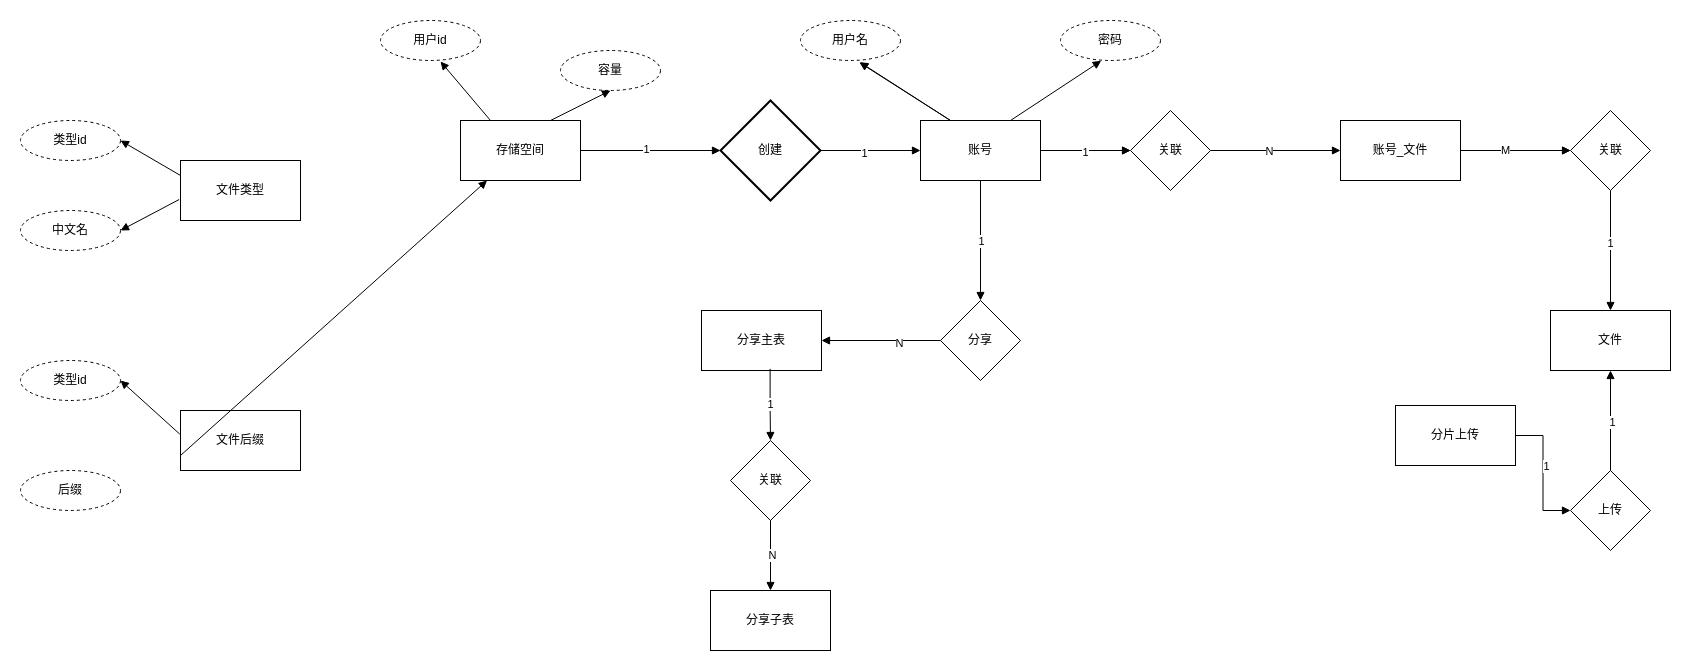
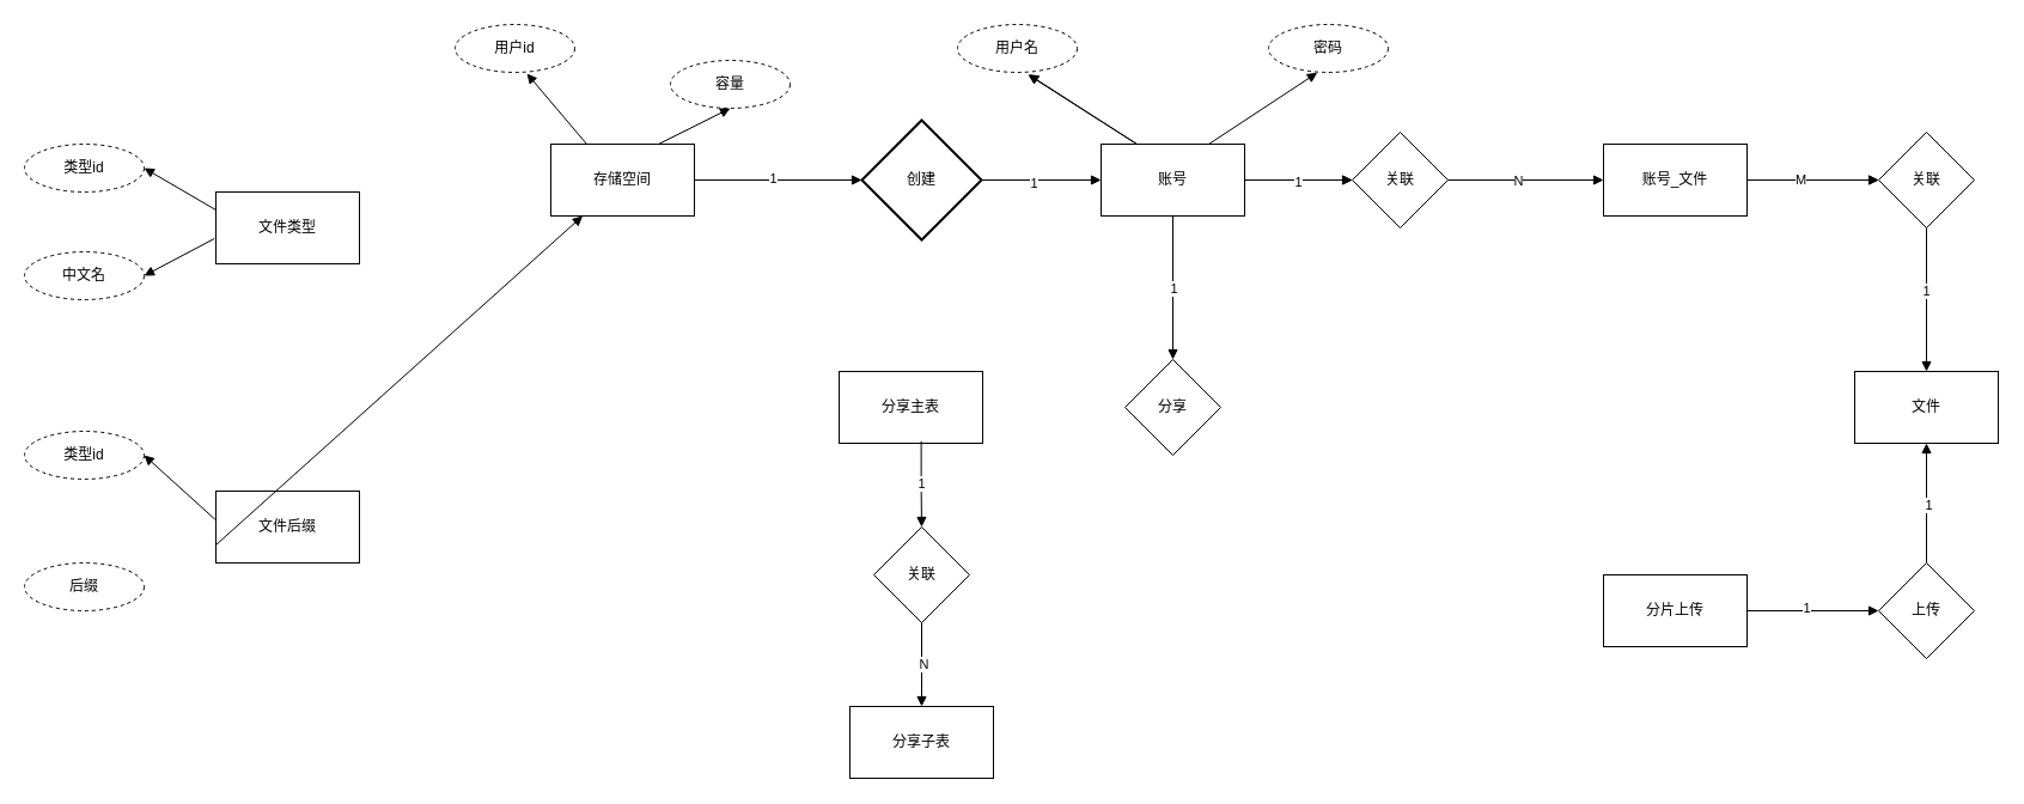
  <mxCell id="0" />
  <mxCell id="1" parent="0" />
  <mxCell id="2" value="文件类型" style="rounded=0;whiteSpace=wrap;html=1;" vertex="1" parent="1"><mxGeometry x="180" y="160" width="120" height="60" as="geometry" /></mxCell>
  <mxCell id="3" value="类型id" style="ellipse;whiteSpace=wrap;html=1;align=center;dashed=1;" vertex="1" parent="1"><mxGeometry x="20" y="120" width="100" height="40" as="geometry" /></mxCell>
  <mxCell id="4" value="中文名" style="ellipse;whiteSpace=wrap;html=1;align=center;dashed=1;" vertex="1" parent="1"><mxGeometry x="20" y="210" width="100" height="40" as="geometry" /></mxCell>
  <mxCell id="5" value="&#10;&lt;span style=&quot;color: rgba(0, 0, 0, 0); font-family: monospace; font-size: 0px; font-style: normal; font-variant-ligatures: normal; font-variant-caps: normal; font-weight: 400; letter-spacing: normal; orphans: 2; text-align: start; text-indent: 0px; text-transform: none; widows: 2; word-spacing: 0px; -webkit-text-stroke-width: 0px; white-space: nowrap; background-color: rgb(251, 251, 251); text-decoration-thickness: initial; text-decoration-style: initial; text-decoration-color: initial; display: inline !important; float: none;&quot;&gt;&amp;nbsp;&lt;/span&gt;&#10;&#10;" style="html=1;verticalAlign=bottom;endArrow=block;curved=0;rounded=0;entryX=1;entryY=0.5;entryDx=0;entryDy=0;exitX=0;exitY=0.25;exitDx=0;exitDy=0;" edge="1" parent="1" source="2" target="3"><mxGeometry width="80" relative="1" as="geometry"><mxPoint x="170" y="130" as="sourcePoint" /><mxPoint x="250" y="130" as="targetPoint" /></mxGeometry></mxCell>
  <mxCell id="6" value="" style="html=1;verticalAlign=bottom;endArrow=block;curved=0;rounded=0;exitX=-0.011;exitY=0.65;exitDx=0;exitDy=0;exitPerimeter=0;entryX=1;entryY=0.5;entryDx=0;entryDy=0;" edge="1" parent="1" source="2" target="4"><mxGeometry width="80" relative="1" as="geometry"><mxPoint x="150" y="270" as="sourcePoint" /><mxPoint x="230" y="270" as="targetPoint" /></mxGeometry></mxCell>
  <mxCell id="7" value="文件后缀" style="rounded=0;whiteSpace=wrap;html=1;" vertex="1" parent="1"><mxGeometry x="180" y="410" width="120" height="60" as="geometry" /></mxCell>
  <mxCell id="8" value="类型id" style="ellipse;whiteSpace=wrap;html=1;align=center;dashed=1;" vertex="1" parent="1"><mxGeometry x="20" y="360" width="100" height="40" as="geometry" /></mxCell>
  <mxCell id="9" value="后缀" style="ellipse;whiteSpace=wrap;html=1;align=center;dashed=1;" vertex="1" parent="1"><mxGeometry x="20" y="470" width="100" height="40" as="geometry" /></mxCell>
  <mxCell id="10" value="" style="html=1;verticalAlign=bottom;endArrow=block;curved=0;rounded=0;entryX=1;entryY=0.5;entryDx=0;entryDy=0;exitX=-0.006;exitY=0.394;exitDx=0;exitDy=0;exitPerimeter=0;" edge="1" parent="1" source="7" target="8"><mxGeometry width="80" relative="1" as="geometry"><mxPoint x="180" y="370" as="sourcePoint" /><mxPoint x="260" y="370" as="targetPoint" /></mxGeometry></mxCell>
  <mxCell id="11" value="" style="html=1;verticalAlign=bottom;endArrow=block;curved=0;rounded=0;exitX=0;exitY=0.75;exitDx=0;exitDy=0;" edge="1" parent="1" source="7" target="12"><mxGeometry x="0.008" width="80" relative="1" as="geometry"><mxPoint x="160" y="510" as="sourcePoint" /><mxPoint x="240" y="510" as="targetPoint" /><mxPoint as="offset" /></mxGeometry></mxCell>
  <mxCell id="12" value="存储空间" style="rounded=0;whiteSpace=wrap;html=1;" vertex="1" parent="1"><mxGeometry x="460" y="120" width="120" height="60" as="geometry" /></mxCell>
  <mxCell id="13" value="用户id" style="ellipse;whiteSpace=wrap;html=1;align=center;dashed=1;" vertex="1" parent="1"><mxGeometry x="380" y="20" width="100" height="40" as="geometry" /></mxCell>
  <mxCell id="14" value="容量" style="ellipse;whiteSpace=wrap;html=1;align=center;dashed=1;" vertex="1" parent="1"><mxGeometry x="560" y="50" width="100" height="40" as="geometry" /></mxCell>
  <mxCell id="15" value="" style="html=1;verticalAlign=bottom;endArrow=block;curved=0;rounded=0;entryX=0.6;entryY=1.025;entryDx=0;entryDy=0;entryPerimeter=0;exitX=0.25;exitY=0;exitDx=0;exitDy=0;" edge="1" parent="1" source="12" target="13"><mxGeometry x="0.009" width="80" relative="1" as="geometry"><mxPoint x="370" y="110" as="sourcePoint" /><mxPoint x="450" y="110" as="targetPoint" /><mxPoint as="offset" /></mxGeometry></mxCell>
  <mxCell id="16" value="" style="html=1;verticalAlign=bottom;endArrow=block;curved=0;rounded=0;entryX=0.5;entryY=1;entryDx=0;entryDy=0;exitX=0.75;exitY=0;exitDx=0;exitDy=0;" edge="1" parent="1" source="12" target="14"><mxGeometry width="80" relative="1" as="geometry"><mxPoint x="560" y="90" as="sourcePoint" /><mxPoint x="640" y="90" as="targetPoint" /></mxGeometry></mxCell>
  <mxCell id="17" value="创建" style="strokeWidth=2;html=1;shape=mxgraph.flowchart.decision;whiteSpace=wrap;" vertex="1" parent="1"><mxGeometry x="720" y="100" width="100" height="100" as="geometry" /></mxCell>
  <mxCell id="18" value="&#10;&lt;span style=&quot;color: rgba(0, 0, 0, 0); font-family: monospace; font-size: 0px; font-style: normal; font-variant-ligatures: normal; font-variant-caps: normal; font-weight: 400; letter-spacing: normal; orphans: 2; text-align: start; text-indent: 0px; text-transform: none; widows: 2; word-spacing: 0px; -webkit-text-stroke-width: 0px; white-space: nowrap; background-color: rgb(251, 251, 251); text-decoration-thickness: initial; text-decoration-style: initial; text-decoration-color: initial; display: inline !important; float: none;&quot;&gt;&amp;nbsp;&lt;/span&gt;&#10;&#10;" style="endArrow=block;endFill=1;html=1;edgeStyle=orthogonalEdgeStyle;align=left;verticalAlign=top;rounded=0;exitX=1;exitY=0.5;exitDx=0;exitDy=0;" edge="1" parent="1" source="12" target="17"><mxGeometry x="-1" relative="1" as="geometry"><mxPoint x="600" y="110" as="sourcePoint" /><mxPoint x="760" y="110" as="targetPoint" /></mxGeometry></mxCell>
  <mxCell id="19" value="1" style="edgeLabel;html=1;align=center;verticalAlign=middle;resizable=0;points=[];" vertex="1" connectable="0" parent="18"><mxGeometry x="-0.071" y="2" relative="1" as="geometry"><mxPoint as="offset" /></mxGeometry></mxCell>
  <mxCell id="20" value="" style="edgeStyle=orthogonalEdgeStyle;rounded=0;orthogonalLoop=1;jettySize=auto;html=1;" edge="1" parent="1" source="21" target="24"><mxGeometry relative="1" as="geometry" /></mxCell>
  <mxCell id="21" value="账号" style="rounded=0;whiteSpace=wrap;html=1;" vertex="1" parent="1"><mxGeometry x="920" y="120" width="120" height="60" as="geometry" /></mxCell>
  <mxCell id="22" value="" style="endArrow=block;endFill=1;html=1;edgeStyle=orthogonalEdgeStyle;align=left;verticalAlign=top;rounded=0;exitX=1;exitY=0.5;exitDx=0;exitDy=0;exitPerimeter=0;" edge="1" parent="1" source="17" target="21"><mxGeometry x="-1" relative="1" as="geometry"><mxPoint x="800" y="250" as="sourcePoint" /><mxPoint x="930" y="150" as="targetPoint" /><Array as="points" /></mxGeometry></mxCell>
  <mxCell id="23" value="1" style="edgeLabel;html=1;align=center;verticalAlign=middle;resizable=0;points=[];" vertex="1" connectable="0" parent="22"><mxGeometry x="-0.14" y="-2" relative="1" as="geometry"><mxPoint as="offset" /></mxGeometry></mxCell>
  <mxCell id="24" value="关联" style="rhombus;whiteSpace=wrap;html=1;" vertex="1" parent="1"><mxGeometry x="1130" y="110" width="80" height="80" as="geometry" /></mxCell>
  <mxCell id="25" value="" style="endArrow=block;endFill=1;html=1;edgeStyle=orthogonalEdgeStyle;align=left;verticalAlign=top;rounded=0;exitX=1;exitY=0.5;exitDx=0;exitDy=0;" edge="1" parent="1" source="21" target="24"><mxGeometry x="-1" relative="1" as="geometry"><mxPoint x="1100" y="320" as="sourcePoint" /><mxPoint x="1260" y="320" as="targetPoint" /></mxGeometry></mxCell>
  <mxCell id="26" value="1" style="edgeLabel;html=1;align=center;verticalAlign=middle;resizable=0;points=[];" vertex="1" connectable="0" parent="25"><mxGeometry x="-0.022" y="-1" relative="1" as="geometry"><mxPoint as="offset" /></mxGeometry></mxCell>
  <mxCell id="27" value="" style="endArrow=block;endFill=1;html=1;edgeStyle=orthogonalEdgeStyle;align=left;verticalAlign=top;rounded=0;entryX=0;entryY=0.5;entryDx=0;entryDy=0;" edge="1" parent="1" source="24" target="30"><mxGeometry x="-1" relative="1" as="geometry"><mxPoint x="1300" y="150" as="sourcePoint" /><mxPoint x="1330" y="150" as="targetPoint" /><mxPoint as="offset" /></mxGeometry></mxCell>
  <mxCell id="28" value="N" style="edgeLabel;html=1;align=center;verticalAlign=middle;resizable=0;points=[];" vertex="1" connectable="0" parent="27"><mxGeometry x="-0.103" relative="1" as="geometry"><mxPoint as="offset" /></mxGeometry></mxCell>
  <mxCell id="29" value="" style="edgeStyle=orthogonalEdgeStyle;rounded=0;orthogonalLoop=1;jettySize=auto;html=1;" edge="1" parent="1" source="30" target="31"><mxGeometry relative="1" as="geometry" /></mxCell>
  <mxCell id="30" value="账号_文件" style="rounded=0;whiteSpace=wrap;html=1;" vertex="1" parent="1"><mxGeometry x="1340" y="120" width="120" height="60" as="geometry" /></mxCell>
  <mxCell id="31" value="关联" style="rhombus;whiteSpace=wrap;html=1;" vertex="1" parent="1"><mxGeometry x="1570" y="110" width="80" height="80" as="geometry" /></mxCell>
  <mxCell id="32" value="" style="endArrow=block;endFill=1;html=1;edgeStyle=orthogonalEdgeStyle;align=left;verticalAlign=top;rounded=0;exitX=1;exitY=0.5;exitDx=0;exitDy=0;" edge="1" parent="1" source="30" target="31"><mxGeometry x="-1" relative="1" as="geometry"><mxPoint x="1430" y="320" as="sourcePoint" /><mxPoint x="1590" y="320" as="targetPoint" /><mxPoint as="offset" /></mxGeometry></mxCell>
  <mxCell id="33" value="M" style="edgeLabel;html=1;align=center;verticalAlign=middle;resizable=0;points=[];" vertex="1" connectable="0" parent="32"><mxGeometry x="-0.194" y="1" relative="1" as="geometry"><mxPoint as="offset" /></mxGeometry></mxCell>
  <mxCell id="34" value="文件" style="rounded=0;whiteSpace=wrap;html=1;" vertex="1" parent="1"><mxGeometry x="1550" y="310" width="120" height="60" as="geometry" /></mxCell>
  <mxCell id="35" value="" style="endArrow=block;endFill=1;html=1;edgeStyle=orthogonalEdgeStyle;align=left;verticalAlign=top;rounded=0;entryX=0.5;entryY=0;entryDx=0;entryDy=0;" edge="1" parent="1" source="31" target="34"><mxGeometry x="-1" relative="1" as="geometry"><mxPoint x="1380" y="260" as="sourcePoint" /><mxPoint x="1540" y="260" as="targetPoint" /></mxGeometry></mxCell>
  <mxCell id="36" value="1" style="edgeLabel;html=1;align=center;verticalAlign=middle;resizable=0;points=[];" vertex="1" connectable="0" parent="35"><mxGeometry x="-0.133" y="-1" relative="1" as="geometry"><mxPoint as="offset" /></mxGeometry></mxCell>
  <mxCell id="37" value="上传" style="rhombus;whiteSpace=wrap;html=1;" vertex="1" parent="1"><mxGeometry x="1570" y="470" width="80" height="80" as="geometry" /></mxCell>
  <mxCell id="38" value="" style="endArrow=block;endFill=1;html=1;edgeStyle=orthogonalEdgeStyle;align=left;verticalAlign=top;rounded=0;entryX=0.5;entryY=1;entryDx=0;entryDy=0;" edge="1" parent="1" source="37" target="34"><mxGeometry x="-1" relative="1" as="geometry"><mxPoint x="1460" y="420" as="sourcePoint" /><mxPoint x="1620" y="420" as="targetPoint" /></mxGeometry></mxCell>
  <mxCell id="39" value="1" style="edgeLabel;html=1;align=center;verticalAlign=middle;resizable=0;points=[];" vertex="1" connectable="0" parent="38"><mxGeometry x="-0.02" y="-1" relative="1" as="geometry"><mxPoint as="offset" /></mxGeometry></mxCell>
- <mxCell id="40" value="分片上传" style="rounded=0;whiteSpace=wrap;html=1;" vertex="1" parent="1"><mxGeometry x="1395" y="405" width="120" height="60" as="geometry" /></mxCell>
+ <mxCell id="40" value="分片上传" style="rounded=0;whiteSpace=wrap;html=1;" vertex="1" parent="1"><mxGeometry x="1340" y="480" width="120" height="60" as="geometry" /></mxCell>
  <mxCell id="41" value="" style="endArrow=block;endFill=1;html=1;edgeStyle=orthogonalEdgeStyle;align=left;verticalAlign=top;rounded=0;exitX=1;exitY=0.5;exitDx=0;exitDy=0;entryX=0;entryY=0.5;entryDx=0;entryDy=0;" edge="1" parent="1" source="40" target="37"><mxGeometry x="-1" relative="1" as="geometry"><mxPoint x="1480" y="510" as="sourcePoint" /><mxPoint x="1640" y="510" as="targetPoint" /></mxGeometry></mxCell>
  <mxCell id="42" value="1" style="edgeLabel;html=1;align=center;verticalAlign=middle;resizable=0;points=[];" vertex="1" connectable="0" parent="41"><mxGeometry x="-0.103" y="3" relative="1" as="geometry"><mxPoint as="offset" /></mxGeometry></mxCell>
  <mxCell id="43" value="分享" style="rhombus;whiteSpace=wrap;html=1;" vertex="1" parent="1"><mxGeometry x="940" y="300" width="80" height="80" as="geometry" /></mxCell>
  <mxCell id="44" value="" style="endArrow=block;endFill=1;html=1;edgeStyle=orthogonalEdgeStyle;align=left;verticalAlign=top;rounded=0;exitX=0.5;exitY=1;exitDx=0;exitDy=0;" edge="1" parent="1" source="21" target="43"><mxGeometry x="-1" relative="1" as="geometry"><mxPoint x="780" y="280" as="sourcePoint" /><mxPoint x="940" y="280" as="targetPoint" /><Array as="points"><mxPoint x="980" y="240" /><mxPoint x="980" y="240" /></Array></mxGeometry></mxCell>
  <mxCell id="45" value="1" style="edgeLabel;html=1;align=center;verticalAlign=middle;resizable=0;points=[];" vertex="1" connectable="0" parent="44"><mxGeometry y="6" relative="1" as="geometry"><mxPoint x="-6" as="offset" /></mxGeometry></mxCell>
  <mxCell id="46" value="分享主表" style="rounded=0;whiteSpace=wrap;html=1;" vertex="1" parent="1"><mxGeometry x="701" y="310" width="120" height="60" as="geometry" /></mxCell>
- <mxCell id="47" value="" style="endArrow=block;endFill=1;html=1;edgeStyle=orthogonalEdgeStyle;align=left;verticalAlign=top;rounded=0;entryX=1;entryY=0.5;entryDx=0;entryDy=0;" edge="1" parent="1" source="43" target="46"><mxGeometry x="-1" relative="1" as="geometry"><mxPoint x="780" y="470" as="sourcePoint" /><mxPoint x="940" y="470" as="targetPoint" /></mxGeometry></mxCell>
- <mxCell id="48" value="N" style="edgeLabel;html=1;align=center;verticalAlign=middle;resizable=0;points=[];" vertex="1" connectable="0" parent="47"><mxGeometry x="-0.291" y="2" relative="1" as="geometry"><mxPoint as="offset" /></mxGeometry></mxCell>
  <mxCell id="49" value="分享子表" style="rounded=0;whiteSpace=wrap;html=1;" vertex="1" parent="1"><mxGeometry x="710" y="590" width="120" height="60" as="geometry" /></mxCell>
  <mxCell id="50" value="关联" style="rhombus;whiteSpace=wrap;html=1;" vertex="1" parent="1"><mxGeometry x="730" y="440" width="80" height="80" as="geometry" /></mxCell>
  <mxCell id="51" value="" style="endArrow=block;endFill=1;html=1;edgeStyle=orthogonalEdgeStyle;align=left;verticalAlign=top;rounded=0;exitX=0.572;exitY=0.972;exitDx=0;exitDy=0;exitPerimeter=0;entryX=0.5;entryY=0;entryDx=0;entryDy=0;" edge="1" parent="1" source="46" target="50"><mxGeometry x="-1" relative="1" as="geometry"><mxPoint x="580" y="420" as="sourcePoint" /><mxPoint x="740" y="420" as="targetPoint" /></mxGeometry></mxCell>
  <mxCell id="52" value="1" style="edgeLabel;html=1;align=center;verticalAlign=middle;resizable=0;points=[];" vertex="1" connectable="0" parent="51"><mxGeometry x="-0.038" relative="1" as="geometry"><mxPoint as="offset" /></mxGeometry></mxCell>
  <mxCell id="53" value="" style="endArrow=block;endFill=1;html=1;edgeStyle=orthogonalEdgeStyle;align=left;verticalAlign=top;rounded=0;exitX=0.5;exitY=1;exitDx=0;exitDy=0;entryX=0.5;entryY=0;entryDx=0;entryDy=0;" edge="1" parent="1" source="50" target="49"><mxGeometry x="-1" relative="1" as="geometry"><mxPoint x="880" y="540" as="sourcePoint" /><mxPoint x="1040" y="540" as="targetPoint" /><mxPoint as="offset" /></mxGeometry></mxCell>
  <mxCell id="54" value="N" style="edgeLabel;html=1;align=center;verticalAlign=middle;resizable=0;points=[];" vertex="1" connectable="0" parent="53"><mxGeometry x="-0.029" y="1" relative="1" as="geometry"><mxPoint as="offset" /></mxGeometry></mxCell>
  <mxCell id="55" value="用户名" style="ellipse;whiteSpace=wrap;html=1;align=center;dashed=1;" vertex="1" parent="1"><mxGeometry x="800" y="20" width="100" height="40" as="geometry" /></mxCell>
  <mxCell id="56" value="密码" style="ellipse;whiteSpace=wrap;html=1;align=center;dashed=1;" vertex="1" parent="1"><mxGeometry x="1060" y="20" width="100" height="40" as="geometry" /></mxCell>
  <mxCell id="57" value="" style="html=1;verticalAlign=bottom;endArrow=block;curved=0;rounded=0;entryX=0.593;entryY=1.042;entryDx=0;entryDy=0;entryPerimeter=0;exitX=0.25;exitY=0;exitDx=0;exitDy=0;" edge="1" parent="1" source="21" target="55"><mxGeometry width="80" relative="1" as="geometry"><mxPoint x="890" y="90" as="sourcePoint" /><mxPoint x="970" y="90" as="targetPoint" /></mxGeometry></mxCell>
  <mxCell id="58" value="" style="html=1;verticalAlign=bottom;endArrow=block;curved=0;rounded=0;entryX=0.593;entryY=1.042;entryDx=0;entryDy=0;entryPerimeter=0;exitX=0.25;exitY=0;exitDx=0;exitDy=0;" edge="1" parent="1"><mxGeometry width="80" relative="1" as="geometry"><mxPoint x="950" y="120" as="sourcePoint" /><mxPoint x="859" y="62" as="targetPoint" /></mxGeometry></mxCell>
  <mxCell id="59" value="" style="html=1;verticalAlign=bottom;endArrow=block;curved=0;rounded=0;entryX=0.407;entryY=1.008;entryDx=0;entryDy=0;exitX=0.75;exitY=0;exitDx=0;exitDy=0;entryPerimeter=0;" edge="1" parent="1" source="21" target="56"><mxGeometry width="80" relative="1" as="geometry"><mxPoint x="1020" y="100" as="sourcePoint" /><mxPoint x="1060" y="-10" as="targetPoint" /></mxGeometry></mxCell>
